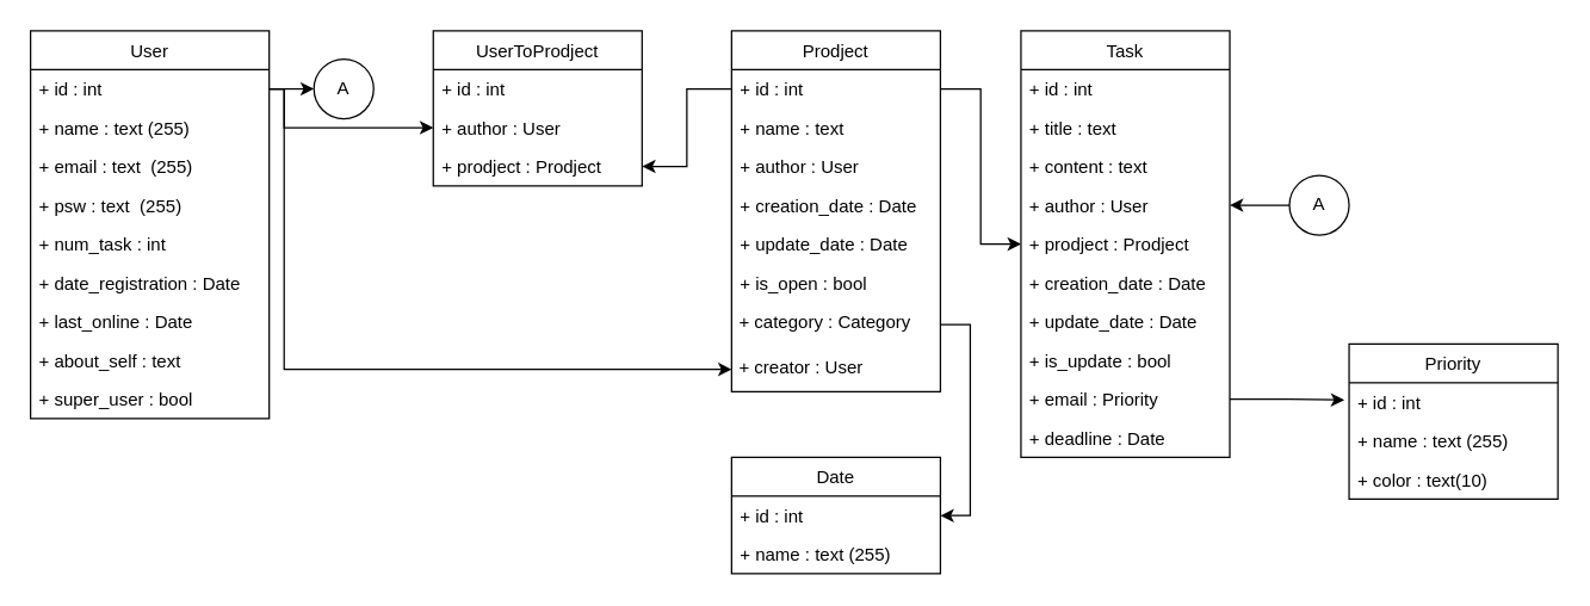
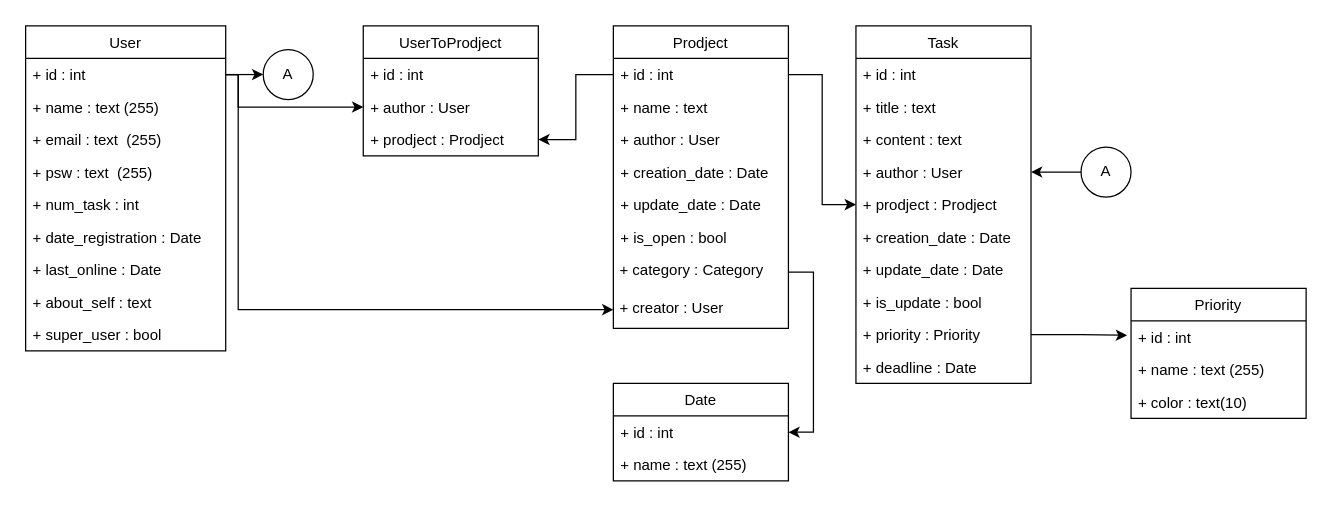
  <mxCell id="0" />
  <mxCell id="1" parent="0" />
  <mxCell id="2" value="User" style="swimlane;fontStyle=0;childLayout=stackLayout;horizontal=1;startSize=26;fillColor=none;horizontalStack=0;resizeParent=1;resizeParentMax=0;resizeLast=0;collapsible=1;marginBottom=0;" parent="1" vertex="1"><mxGeometry x="20" y="20" width="160" height="260" as="geometry" /></mxCell>
  <mxCell id="3" value="+ id : int&#10;" style="text;strokeColor=none;fillColor=none;align=left;verticalAlign=top;spacingLeft=4;spacingRight=4;overflow=hidden;rotatable=0;points=[[0,0.5],[1,0.5]];portConstraint=eastwest;" parent="2" vertex="1"><mxGeometry y="26" width="160" height="26" as="geometry" /></mxCell>
  <mxCell id="4" value="+ name : text (255)&#10;" style="text;strokeColor=none;fillColor=none;align=left;verticalAlign=top;spacingLeft=4;spacingRight=4;overflow=hidden;rotatable=0;points=[[0,0.5],[1,0.5]];portConstraint=eastwest;" parent="2" vertex="1"><mxGeometry y="52" width="160" height="26" as="geometry" /></mxCell>
  <mxCell id="5" value="+ email : text  (255)" style="text;strokeColor=none;fillColor=none;align=left;verticalAlign=top;spacingLeft=4;spacingRight=4;overflow=hidden;rotatable=0;points=[[0,0.5],[1,0.5]];portConstraint=eastwest;" parent="2" vertex="1"><mxGeometry y="78" width="160" height="26" as="geometry" /></mxCell>
  <mxCell id="6" value="+ psw : text  (255)&#10;" style="text;strokeColor=none;fillColor=none;align=left;verticalAlign=top;spacingLeft=4;spacingRight=4;overflow=hidden;rotatable=0;points=[[0,0.5],[1,0.5]];portConstraint=eastwest;" parent="2" vertex="1"><mxGeometry y="104" width="160" height="26" as="geometry" /></mxCell>
  <mxCell id="7" value="+ num_task : int" style="text;strokeColor=none;fillColor=none;align=left;verticalAlign=top;spacingLeft=4;spacingRight=4;overflow=hidden;rotatable=0;points=[[0,0.5],[1,0.5]];portConstraint=eastwest;" parent="2" vertex="1"><mxGeometry y="130" width="160" height="26" as="geometry" /></mxCell>
  <mxCell id="8" value="+ date_registration : Date" style="text;strokeColor=none;fillColor=none;align=left;verticalAlign=top;spacingLeft=4;spacingRight=4;overflow=hidden;rotatable=0;points=[[0,0.5],[1,0.5]];portConstraint=eastwest;" parent="2" vertex="1"><mxGeometry y="156" width="160" height="26" as="geometry" /></mxCell>
  <mxCell id="9" value="+ last_online : Date" style="text;strokeColor=none;fillColor=none;align=left;verticalAlign=top;spacingLeft=4;spacingRight=4;overflow=hidden;rotatable=0;points=[[0,0.5],[1,0.5]];portConstraint=eastwest;" vertex="1" parent="2"><mxGeometry y="182" width="160" height="26" as="geometry" /></mxCell>
  <mxCell id="10" value="+ about_self : text" style="text;strokeColor=none;fillColor=none;align=left;verticalAlign=top;spacingLeft=4;spacingRight=4;overflow=hidden;rotatable=0;points=[[0,0.5],[1,0.5]];portConstraint=eastwest;" parent="2" vertex="1"><mxGeometry y="208" width="160" height="26" as="geometry" /></mxCell>
  <mxCell id="11" value="+ super_user : bool " style="text;strokeColor=none;fillColor=none;align=left;verticalAlign=top;spacingLeft=4;spacingRight=4;overflow=hidden;rotatable=0;points=[[0,0.5],[1,0.5]];portConstraint=eastwest;" parent="2" vertex="1"><mxGeometry y="234" width="160" height="26" as="geometry" /></mxCell>
  <mxCell id="12" value="Prodject" style="swimlane;fontStyle=0;childLayout=stackLayout;horizontal=1;startSize=26;fillColor=none;horizontalStack=0;resizeParent=1;resizeParentMax=0;resizeLast=0;collapsible=1;marginBottom=0;" parent="1" vertex="1"><mxGeometry x="490" y="20" width="140" height="242" as="geometry" /></mxCell>
  <mxCell id="13" value="+ id : int&#10;" style="text;strokeColor=none;fillColor=none;align=left;verticalAlign=top;spacingLeft=4;spacingRight=4;overflow=hidden;rotatable=0;points=[[0,0.5],[1,0.5]];portConstraint=eastwest;" parent="12" vertex="1"><mxGeometry y="26" width="140" height="26" as="geometry" /></mxCell>
  <mxCell id="14" value="+ name : text&#10;" style="text;strokeColor=none;fillColor=none;align=left;verticalAlign=top;spacingLeft=4;spacingRight=4;overflow=hidden;rotatable=0;points=[[0,0.5],[1,0.5]];portConstraint=eastwest;" parent="12" vertex="1"><mxGeometry y="52" width="140" height="26" as="geometry" /></mxCell>
  <mxCell id="15" value="+ author : User" style="text;strokeColor=none;fillColor=none;align=left;verticalAlign=top;spacingLeft=4;spacingRight=4;overflow=hidden;rotatable=0;points=[[0,0.5],[1,0.5]];portConstraint=eastwest;" parent="12" vertex="1"><mxGeometry y="78" width="140" height="26" as="geometry" /></mxCell>
  <mxCell id="16" value="+ creation_date : Date" style="text;strokeColor=none;fillColor=none;align=left;verticalAlign=top;spacingLeft=4;spacingRight=4;overflow=hidden;rotatable=0;points=[[0,0.5],[1,0.5]];portConstraint=eastwest;" parent="12" vertex="1"><mxGeometry y="104" width="140" height="26" as="geometry" /></mxCell>
  <mxCell id="17" value="+ update_date : Date" style="text;strokeColor=none;fillColor=none;align=left;verticalAlign=top;spacingLeft=4;spacingRight=4;overflow=hidden;rotatable=0;points=[[0,0.5],[1,0.5]];portConstraint=eastwest;" parent="12" vertex="1"><mxGeometry y="130" width="140" height="26" as="geometry" /></mxCell>
  <mxCell id="18" value="+ is_open : bool" style="text;strokeColor=none;fillColor=none;align=left;verticalAlign=top;spacingLeft=4;spacingRight=4;overflow=hidden;rotatable=0;points=[[0,0.5],[1,0.5]];portConstraint=eastwest;" parent="12" vertex="1"><mxGeometry y="156" width="140" height="26" as="geometry" /></mxCell>
  <mxCell id="19" value="&amp;nbsp;+ category : Category" style="text;whiteSpace=wrap;html=1;" parent="12" vertex="1"><mxGeometry y="182" width="140" height="30" as="geometry" /></mxCell>
  <mxCell id="20" value="&amp;nbsp;+ creator : User" style="text;whiteSpace=wrap;html=1;" parent="12" vertex="1"><mxGeometry y="212" width="140" height="30" as="geometry" /></mxCell>
  <mxCell id="21" value="Task" style="swimlane;fontStyle=0;childLayout=stackLayout;horizontal=1;startSize=26;fillColor=none;horizontalStack=0;resizeParent=1;resizeParentMax=0;resizeLast=0;collapsible=1;marginBottom=0;" parent="1" vertex="1"><mxGeometry x="684" y="20" width="140" height="286" as="geometry" /></mxCell>
  <mxCell id="22" value="+ id : int&#10;" style="text;strokeColor=none;fillColor=none;align=left;verticalAlign=top;spacingLeft=4;spacingRight=4;overflow=hidden;rotatable=0;points=[[0,0.5],[1,0.5]];portConstraint=eastwest;" parent="21" vertex="1"><mxGeometry y="26" width="140" height="26" as="geometry" /></mxCell>
  <mxCell id="23" value="+ title : text&#10;" style="text;strokeColor=none;fillColor=none;align=left;verticalAlign=top;spacingLeft=4;spacingRight=4;overflow=hidden;rotatable=0;points=[[0,0.5],[1,0.5]];portConstraint=eastwest;" parent="21" vertex="1"><mxGeometry y="52" width="140" height="26" as="geometry" /></mxCell>
  <mxCell id="24" value="+ content : text&#10;" style="text;strokeColor=none;fillColor=none;align=left;verticalAlign=top;spacingLeft=4;spacingRight=4;overflow=hidden;rotatable=0;points=[[0,0.5],[1,0.5]];portConstraint=eastwest;" parent="21" vertex="1"><mxGeometry y="78" width="140" height="26" as="geometry" /></mxCell>
  <mxCell id="25" value="+ author : User" style="text;strokeColor=none;fillColor=none;align=left;verticalAlign=top;spacingLeft=4;spacingRight=4;overflow=hidden;rotatable=0;points=[[0,0.5],[1,0.5]];portConstraint=eastwest;" parent="21" vertex="1"><mxGeometry y="104" width="140" height="26" as="geometry" /></mxCell>
  <mxCell id="26" value="+ prodject : Prodject" style="text;strokeColor=none;fillColor=none;align=left;verticalAlign=top;spacingLeft=4;spacingRight=4;overflow=hidden;rotatable=0;points=[[0,0.5],[1,0.5]];portConstraint=eastwest;" parent="21" vertex="1"><mxGeometry y="130" width="140" height="26" as="geometry" /></mxCell>
  <mxCell id="27" value="+ creation_date : Date" style="text;strokeColor=none;fillColor=none;align=left;verticalAlign=top;spacingLeft=4;spacingRight=4;overflow=hidden;rotatable=0;points=[[0,0.5],[1,0.5]];portConstraint=eastwest;" parent="21" vertex="1"><mxGeometry y="156" width="140" height="26" as="geometry" /></mxCell>
  <mxCell id="28" value="+ update_date : Date" style="text;strokeColor=none;fillColor=none;align=left;verticalAlign=top;spacingLeft=4;spacingRight=4;overflow=hidden;rotatable=0;points=[[0,0.5],[1,0.5]];portConstraint=eastwest;" parent="21" vertex="1"><mxGeometry y="182" width="140" height="26" as="geometry" /></mxCell>
  <mxCell id="29" value="+ is_update : bool" style="text;strokeColor=none;fillColor=none;align=left;verticalAlign=top;spacingLeft=4;spacingRight=4;overflow=hidden;rotatable=0;points=[[0,0.5],[1,0.5]];portConstraint=eastwest;" parent="21" vertex="1"><mxGeometry y="208" width="140" height="26" as="geometry" /></mxCell>
- <mxCell id="30" value="+ email : Priority" style="text;strokeColor=none;fillColor=none;align=left;verticalAlign=top;spacingLeft=4;spacingRight=4;overflow=hidden;rotatable=0;points=[[0,0.5],[1,0.5]];portConstraint=eastwest;" parent="21" vertex="1"><mxGeometry y="234" width="140" height="26" as="geometry" /></mxCell>
+ <mxCell id="30" value="+ priority : Priority" style="text;strokeColor=none;fillColor=none;align=left;verticalAlign=top;spacingLeft=4;spacingRight=4;overflow=hidden;rotatable=0;points=[[0,0.5],[1,0.5]];portConstraint=eastwest;" parent="21" vertex="1"><mxGeometry y="234" width="140" height="26" as="geometry" /></mxCell>
  <mxCell id="31" value="+ deadline : Date" style="text;strokeColor=none;fillColor=none;align=left;verticalAlign=top;spacingLeft=4;spacingRight=4;overflow=hidden;rotatable=0;points=[[0,0.5],[1,0.5]];portConstraint=eastwest;" parent="21" vertex="1"><mxGeometry y="260" width="140" height="26" as="geometry" /></mxCell>
  <mxCell id="32" value="Date" style="swimlane;fontStyle=0;childLayout=stackLayout;horizontal=1;startSize=26;fillColor=none;horizontalStack=0;resizeParent=1;resizeParentMax=0;resizeLast=0;collapsible=1;marginBottom=0;labelBackgroundColor=none;" parent="1" vertex="1"><mxGeometry x="490" y="306" width="140" height="78" as="geometry" /></mxCell>
  <mxCell id="33" value="+ id : int" style="text;strokeColor=none;fillColor=none;align=left;verticalAlign=top;spacingLeft=4;spacingRight=4;overflow=hidden;rotatable=0;points=[[0,0.5],[1,0.5]];portConstraint=eastwest;labelBackgroundColor=none;" parent="32" vertex="1"><mxGeometry y="26" width="140" height="26" as="geometry" /></mxCell>
  <mxCell id="34" value="+ name : text (255)" style="text;strokeColor=none;fillColor=none;align=left;verticalAlign=top;spacingLeft=4;spacingRight=4;overflow=hidden;rotatable=0;points=[[0,0.5],[1,0.5]];portConstraint=eastwest;labelBackgroundColor=none;" parent="32" vertex="1"><mxGeometry y="52" width="140" height="26" as="geometry" /></mxCell>
  <mxCell id="35" value="Priority" style="swimlane;fontStyle=0;childLayout=stackLayout;horizontal=1;startSize=26;fillColor=none;horizontalStack=0;resizeParent=1;resizeParentMax=0;resizeLast=0;collapsible=1;marginBottom=0;labelBackgroundColor=none;" parent="1" vertex="1"><mxGeometry x="904" y="230" width="140" height="104" as="geometry" /></mxCell>
  <mxCell id="36" value="+ id : int" style="text;strokeColor=none;fillColor=none;align=left;verticalAlign=top;spacingLeft=4;spacingRight=4;overflow=hidden;rotatable=0;points=[[0,0.5],[1,0.5]];portConstraint=eastwest;labelBackgroundColor=none;" parent="35" vertex="1"><mxGeometry y="26" width="140" height="26" as="geometry" /></mxCell>
  <mxCell id="37" value="+ name : text (255)" style="text;strokeColor=none;fillColor=none;align=left;verticalAlign=top;spacingLeft=4;spacingRight=4;overflow=hidden;rotatable=0;points=[[0,0.5],[1,0.5]];portConstraint=eastwest;labelBackgroundColor=none;" parent="35" vertex="1"><mxGeometry y="52" width="140" height="26" as="geometry" /></mxCell>
  <mxCell id="38" value="+ color : text(10)" style="text;strokeColor=none;fillColor=none;align=left;verticalAlign=top;spacingLeft=4;spacingRight=4;overflow=hidden;rotatable=0;points=[[0,0.5],[1,0.5]];portConstraint=eastwest;labelBackgroundColor=none;" parent="35" vertex="1"><mxGeometry y="78" width="140" height="26" as="geometry" /></mxCell>
  <mxCell id="39" style="edgeStyle=orthogonalEdgeStyle;rounded=0;orthogonalLoop=1;jettySize=auto;html=1;exitX=1;exitY=0.5;exitDx=0;exitDy=0;entryX=-0.023;entryY=0.445;entryDx=0;entryDy=0;entryPerimeter=0;" parent="1" source="30" target="36" edge="1"><mxGeometry relative="1" as="geometry" /></mxCell>
  <mxCell id="40" style="edgeStyle=orthogonalEdgeStyle;rounded=0;orthogonalLoop=1;jettySize=auto;html=1;exitX=1;exitY=0.5;exitDx=0;exitDy=0;entryX=0;entryY=0.5;entryDx=0;entryDy=0;" parent="1" source="13" target="26" edge="1"><mxGeometry relative="1" as="geometry" /></mxCell>
  <mxCell id="41" value="UserToProdject" style="swimlane;fontStyle=0;childLayout=stackLayout;horizontal=1;startSize=26;fillColor=none;horizontalStack=0;resizeParent=1;resizeParentMax=0;resizeLast=0;collapsible=1;marginBottom=0;labelBackgroundColor=none;" parent="1" vertex="1"><mxGeometry x="290" y="20" width="140" height="104" as="geometry" /></mxCell>
  <mxCell id="42" value="+ id : int" style="text;strokeColor=none;fillColor=none;align=left;verticalAlign=top;spacingLeft=4;spacingRight=4;overflow=hidden;rotatable=0;points=[[0,0.5],[1,0.5]];portConstraint=eastwest;labelBackgroundColor=none;" parent="41" vertex="1"><mxGeometry y="26" width="140" height="26" as="geometry" /></mxCell>
  <mxCell id="43" value="+ author : User" style="text;strokeColor=none;fillColor=none;align=left;verticalAlign=top;spacingLeft=4;spacingRight=4;overflow=hidden;rotatable=0;points=[[0,0.5],[1,0.5]];portConstraint=eastwest;labelBackgroundColor=none;" parent="41" vertex="1"><mxGeometry y="52" width="140" height="26" as="geometry" /></mxCell>
  <mxCell id="44" value="+ prodject : Prodject" style="text;strokeColor=none;fillColor=none;align=left;verticalAlign=top;spacingLeft=4;spacingRight=4;overflow=hidden;rotatable=0;points=[[0,0.5],[1,0.5]];portConstraint=eastwest;labelBackgroundColor=none;" parent="41" vertex="1"><mxGeometry y="78" width="140" height="26" as="geometry" /></mxCell>
  <mxCell id="45" value="A" style="ellipse;whiteSpace=wrap;html=1;aspect=fixed;labelBackgroundColor=none;" parent="1" vertex="1"><mxGeometry x="210" y="39" width="40" height="40" as="geometry" /></mxCell>
  <mxCell id="46" style="edgeStyle=orthogonalEdgeStyle;rounded=0;orthogonalLoop=1;jettySize=auto;html=1;exitX=1;exitY=0.5;exitDx=0;exitDy=0;entryX=0;entryY=0.5;entryDx=0;entryDy=0;" parent="1" source="3" target="45" edge="1"><mxGeometry relative="1" as="geometry" /></mxCell>
  <mxCell id="47" style="edgeStyle=orthogonalEdgeStyle;rounded=0;orthogonalLoop=1;jettySize=auto;html=1;exitX=0;exitY=0.5;exitDx=0;exitDy=0;entryX=1;entryY=0.5;entryDx=0;entryDy=0;" parent="1" source="48" target="25" edge="1"><mxGeometry relative="1" as="geometry" /></mxCell>
  <mxCell id="48" value="A" style="ellipse;whiteSpace=wrap;html=1;aspect=fixed;labelBackgroundColor=none;" parent="1" vertex="1"><mxGeometry x="864" y="117" width="40" height="40" as="geometry" /></mxCell>
  <mxCell id="49" style="edgeStyle=orthogonalEdgeStyle;rounded=0;orthogonalLoop=1;jettySize=auto;html=1;exitX=1;exitY=0.5;exitDx=0;exitDy=0;entryX=1;entryY=0.5;entryDx=0;entryDy=0;" parent="1" source="19" target="33" edge="1"><mxGeometry relative="1" as="geometry" /></mxCell>
  <mxCell id="50" style="edgeStyle=orthogonalEdgeStyle;rounded=0;orthogonalLoop=1;jettySize=auto;html=1;exitX=1;exitY=0.5;exitDx=0;exitDy=0;" parent="1" source="3" target="43" edge="1"><mxGeometry relative="1" as="geometry"><Array as="points"><mxPoint x="190" y="59" /><mxPoint x="190" y="85" /></Array></mxGeometry></mxCell>
  <mxCell id="51" style="edgeStyle=orthogonalEdgeStyle;rounded=0;orthogonalLoop=1;jettySize=auto;html=1;exitX=0;exitY=0.5;exitDx=0;exitDy=0;entryX=1;entryY=0.5;entryDx=0;entryDy=0;" parent="1" source="13" target="44" edge="1"><mxGeometry relative="1" as="geometry" /></mxCell>
  <mxCell id="52" style="edgeStyle=orthogonalEdgeStyle;rounded=0;orthogonalLoop=1;jettySize=auto;html=1;exitX=1;exitY=0.5;exitDx=0;exitDy=0;entryX=0;entryY=0.5;entryDx=0;entryDy=0;" parent="1" source="3" target="20" edge="1"><mxGeometry relative="1" as="geometry"><Array as="points"><mxPoint x="190" y="59" /><mxPoint x="190" y="247" /></Array></mxGeometry></mxCell>
